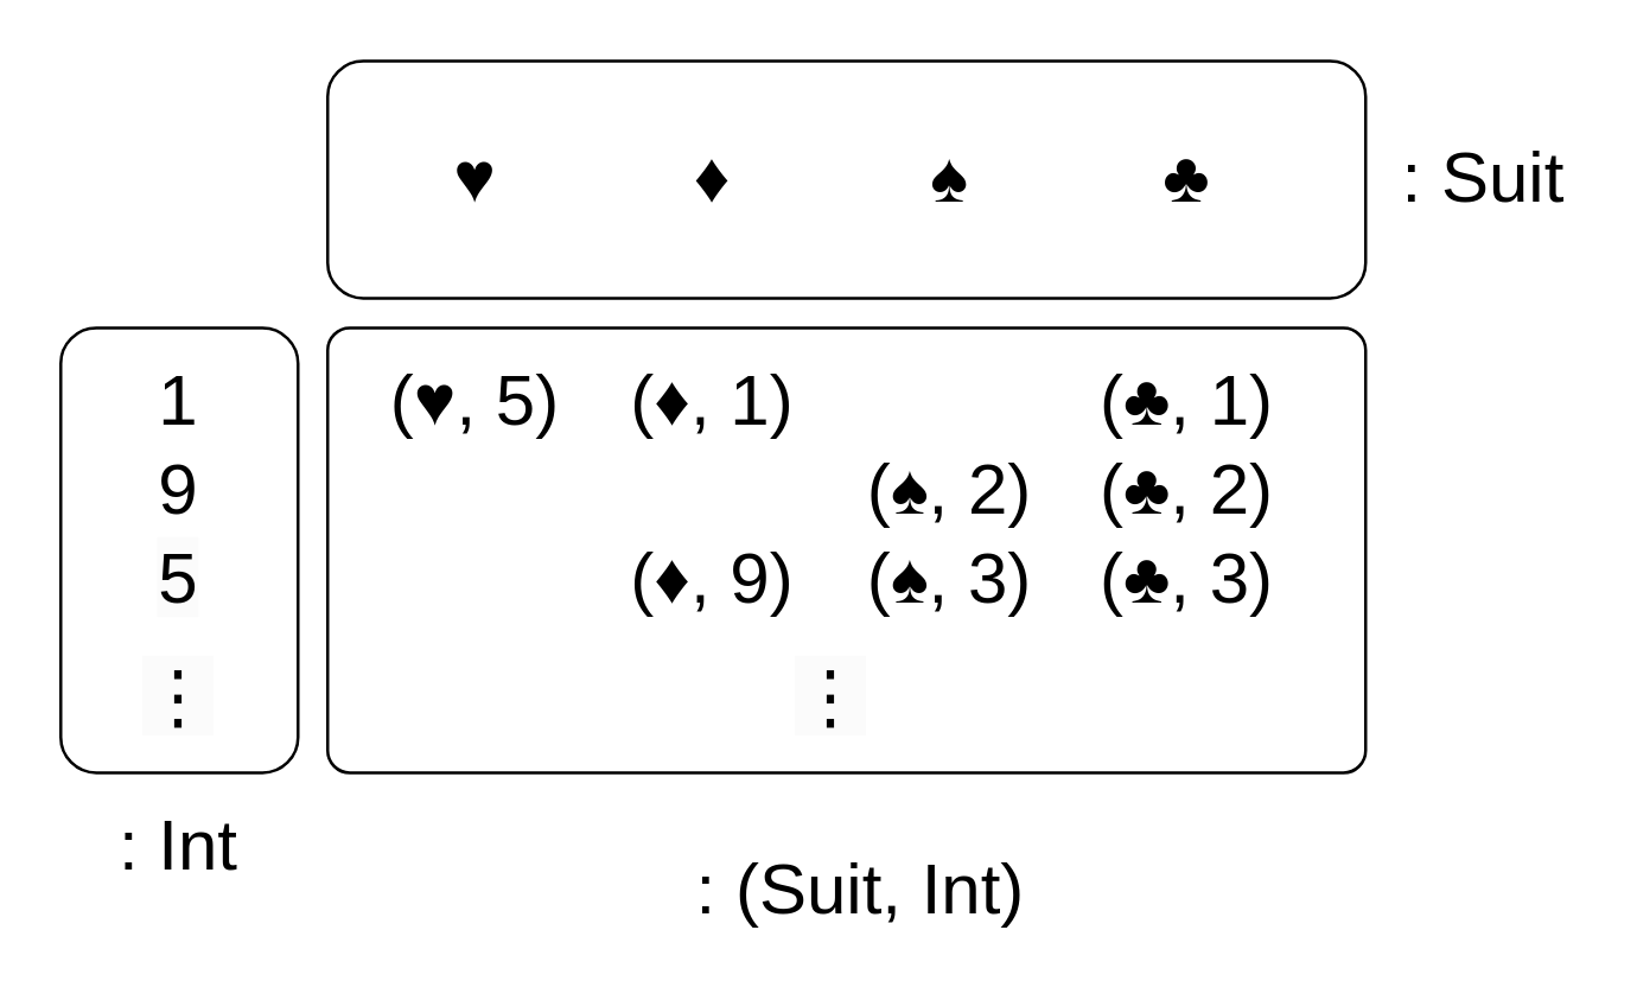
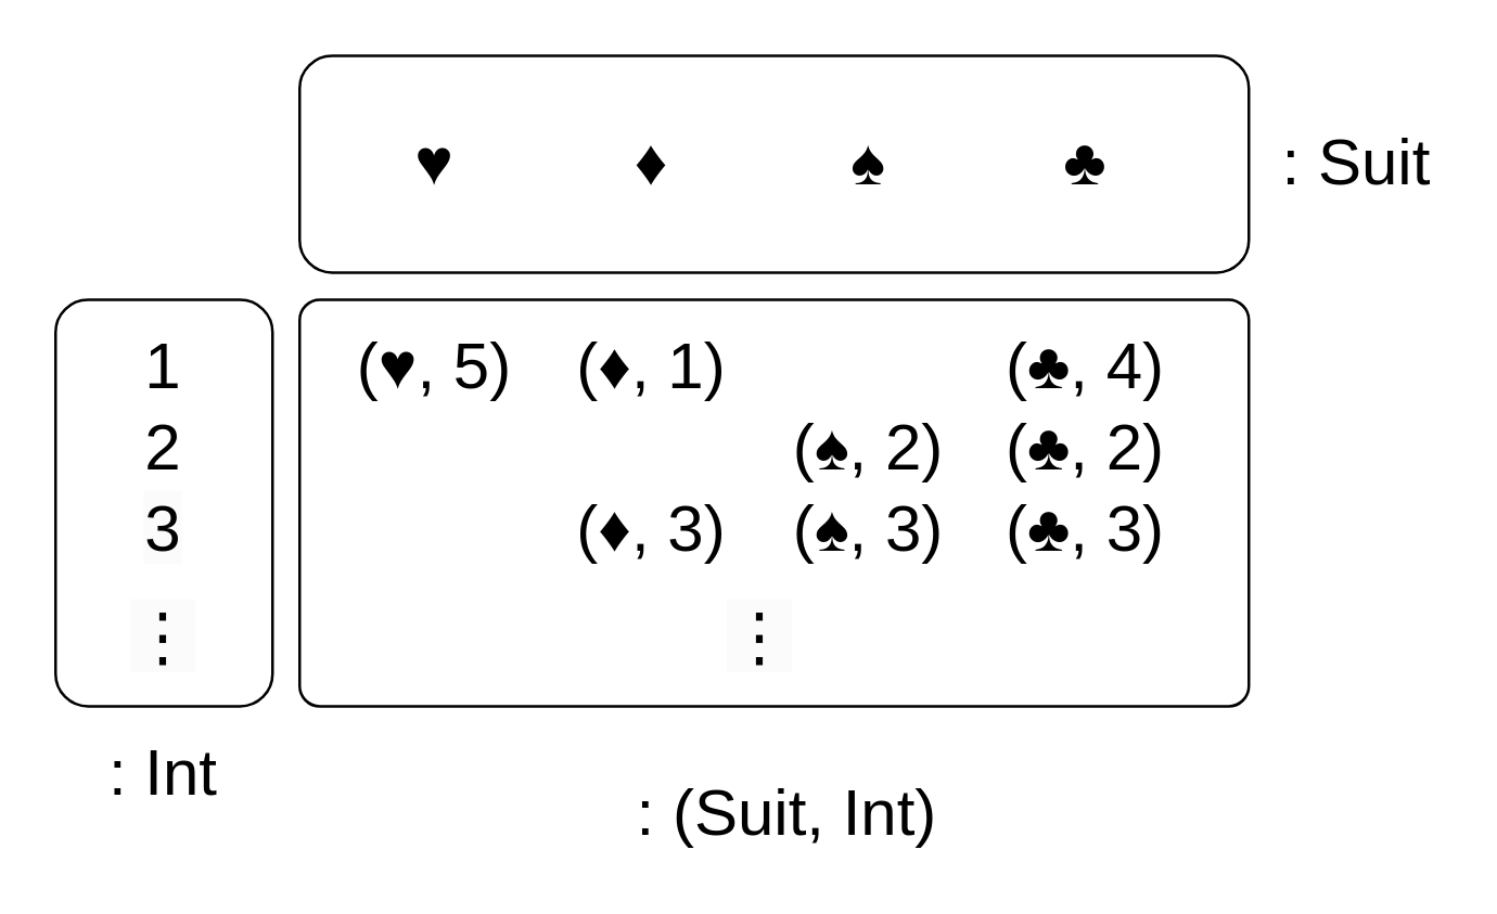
  <mxCell id="0" />
  <mxCell id="1" parent="0" />
  <mxCell id="2" value="" style="rounded=1;whiteSpace=wrap;html=1;" vertex="1" parent="1"><mxGeometry x="110" width="350" height="80" as="geometry" y="20" /></mxCell>
  <mxCell id="3" value="" style="rounded=1;whiteSpace=wrap;html=1;" vertex="1" parent="1"><mxGeometry y="110" width="80" height="150" as="geometry" x="20" /></mxCell>
  <mxCell id="4" value="" style="rounded=1;whiteSpace=wrap;html=1;arcSize=5;" vertex="1" parent="1"><mxGeometry x="110" y="110" width="350" height="150" as="geometry" /></mxCell>
  <mxCell id="5" value="♥️" style="text;html=1;strokeColor=none;fillColor=none;align=center;verticalAlign=middle;whiteSpace=wrap;rounded=0;fontSize=24;" vertex="1" parent="1"><mxGeometry x="140" y="45" width="40" height="30" as="geometry" /></mxCell>
  <mxCell id="6" value="♦️" style="text;html=1;strokeColor=none;fillColor=none;align=center;verticalAlign=middle;whiteSpace=wrap;rounded=0;fontSize=24;" vertex="1" parent="1"><mxGeometry x="220" y="45" width="40" height="30" as="geometry" /></mxCell>
  <mxCell id="7" value="♠️" style="text;html=1;strokeColor=none;fillColor=none;align=center;verticalAlign=middle;whiteSpace=wrap;rounded=0;fontSize=24;" vertex="1" parent="1"><mxGeometry x="300" y="45" width="40" height="30" as="geometry" /></mxCell>
  <mxCell id="8" value="♣️" style="text;html=1;strokeColor=none;fillColor=none;align=center;verticalAlign=middle;whiteSpace=wrap;rounded=0;fontSize=24;" vertex="1" parent="1"><mxGeometry x="380" y="45" width="40" height="30" as="geometry" /></mxCell>
  <mxCell id="9" value="1" style="text;html=1;strokeColor=none;fillColor=none;align=center;verticalAlign=middle;whiteSpace=wrap;rounded=0;fontSize=24;" vertex="1" parent="1"><mxGeometry x="30" y="120" width="60" height="30" as="geometry" /></mxCell>
- <mxCell id="10" value="9" style="text;html=1;strokeColor=none;fillColor=none;align=center;verticalAlign=middle;whiteSpace=wrap;rounded=0;fontSize=24;" vertex="1" parent="1"><mxGeometry x="30" y="150" width="60" height="30" as="geometry" /></mxCell>
- <mxCell id="11" value="&lt;meta charset=&quot;utf-8&quot; style=&quot;font-size: 24px;&quot;&gt;&lt;span style=&quot;color: rgb(0, 0, 0); font-family: Helvetica; font-size: 24px; font-style: normal; font-variant-ligatures: normal; font-variant-caps: normal; font-weight: 400; letter-spacing: normal; orphans: 2; text-align: center; text-indent: 0px; text-transform: none; widows: 2; word-spacing: 0px; -webkit-text-stroke-width: 0px; background-color: rgb(251, 251, 251); text-decoration-thickness: initial; text-decoration-style: initial; text-decoration-color: initial; float: none; display: inline !important;&quot;&gt;5&lt;/span&gt;" style="text;html=1;strokeColor=none;fillColor=none;align=center;verticalAlign=middle;whiteSpace=wrap;rounded=0;fontSize=24;" vertex="1" parent="1"><mxGeometry x="30" y="180" width="60" height="30" as="geometry" /></mxCell>
+ <mxCell id="10" value="2" style="text;html=1;strokeColor=none;fillColor=none;align=center;verticalAlign=middle;whiteSpace=wrap;rounded=0;fontSize=24;" vertex="1" parent="1"><mxGeometry x="30" y="150" width="60" height="30" as="geometry" /></mxCell>
+ <mxCell id="11" value="&lt;meta charset=&quot;utf-8&quot; style=&quot;font-size: 24px;&quot;&gt;&lt;span style=&quot;color: rgb(0, 0, 0); font-family: Helvetica; font-size: 24px; font-style: normal; font-variant-ligatures: normal; font-variant-caps: normal; font-weight: 400; letter-spacing: normal; orphans: 2; text-align: center; text-indent: 0px; text-transform: none; widows: 2; word-spacing: 0px; -webkit-text-stroke-width: 0px; background-color: rgb(251, 251, 251); text-decoration-thickness: initial; text-decoration-style: initial; text-decoration-color: initial; float: none; display: inline !important;&quot;&gt;3&lt;/span&gt;" style="text;html=1;strokeColor=none;fillColor=none;align=center;verticalAlign=middle;whiteSpace=wrap;rounded=0;fontSize=24;" vertex="1" parent="1"><mxGeometry x="30" y="180" width="60" height="30" as="geometry" /></mxCell>
  <mxCell id="12" value="&lt;span style=&quot;color: rgb(0, 0, 0); font-family: Helvetica; font-size: 24px; font-style: normal; font-variant-ligatures: normal; font-variant-caps: normal; font-weight: 400; letter-spacing: normal; orphans: 2; text-align: center; text-indent: 0px; text-transform: none; widows: 2; word-spacing: 0px; -webkit-text-stroke-width: 0px; background-color: rgb(251, 251, 251); text-decoration-thickness: initial; text-decoration-style: initial; text-decoration-color: initial; float: none; display: inline !important;&quot;&gt;⋮&lt;/span&gt;" style="text;html=1;strokeColor=none;fillColor=none;align=center;verticalAlign=middle;whiteSpace=wrap;rounded=0;fontSize=24;" vertex="1" parent="1"><mxGeometry x="30" y="220" width="60" height="30" as="geometry" /></mxCell>
  <mxCell id="13" value="(♥️, 5)" style="text;html=1;strokeColor=none;fillColor=none;align=center;verticalAlign=middle;whiteSpace=wrap;rounded=0;fontSize=24;" vertex="1" parent="1"><mxGeometry x="120" y="120" width="80" height="30" as="geometry" /></mxCell>
  <mxCell id="14" value="(♦️, 1)" style="text;html=1;strokeColor=none;fillColor=none;align=center;verticalAlign=middle;whiteSpace=wrap;rounded=0;fontSize=24;" vertex="1" parent="1"><mxGeometry x="200" y="120" width="80" height="30" as="geometry" /></mxCell>
- <mxCell id="15" value="(♦️, 9)" style="text;html=1;strokeColor=none;fillColor=none;align=center;verticalAlign=middle;whiteSpace=wrap;rounded=0;fontSize=24;" vertex="1" parent="1"><mxGeometry x="200" y="180" width="80" height="30" as="geometry" /></mxCell>
+ <mxCell id="15" value="(♦️, 3)" style="text;html=1;strokeColor=none;fillColor=none;align=center;verticalAlign=middle;whiteSpace=wrap;rounded=0;fontSize=24;" vertex="1" parent="1"><mxGeometry x="200" y="180" width="80" height="30" as="geometry" /></mxCell>
  <mxCell id="16" value="(♠️, 2)" style="text;html=1;strokeColor=none;fillColor=none;align=center;verticalAlign=middle;whiteSpace=wrap;rounded=0;fontSize=24;" vertex="1" parent="1"><mxGeometry x="280" y="150" width="80" height="30" as="geometry" /></mxCell>
  <mxCell id="17" value="(♠️, 3)" style="text;html=1;strokeColor=none;fillColor=none;align=center;verticalAlign=middle;whiteSpace=wrap;rounded=0;fontSize=24;" vertex="1" parent="1"><mxGeometry x="280" y="180" width="80" height="30" as="geometry" /></mxCell>
- <mxCell id="18" value="(♣️, 1)" style="text;html=1;strokeColor=none;fillColor=none;align=center;verticalAlign=middle;whiteSpace=wrap;rounded=0;fontSize=24;" vertex="1" parent="1"><mxGeometry x="360" y="120" width="80" height="30" as="geometry" /></mxCell>
+ <mxCell id="18" value="(♣️, 4)" style="text;html=1;strokeColor=none;fillColor=none;align=center;verticalAlign=middle;whiteSpace=wrap;rounded=0;fontSize=24;" vertex="1" parent="1"><mxGeometry x="360" y="120" width="80" height="30" as="geometry" /></mxCell>
  <mxCell id="19" value="(♣️, 2)" style="text;html=1;strokeColor=none;fillColor=none;align=center;verticalAlign=middle;whiteSpace=wrap;rounded=0;fontSize=24;" vertex="1" parent="1"><mxGeometry x="360" y="150" width="80" height="30" as="geometry" /></mxCell>
  <mxCell id="20" value="(♣️, 3)" style="text;html=1;strokeColor=none;fillColor=none;align=center;verticalAlign=middle;whiteSpace=wrap;rounded=0;fontSize=24;" vertex="1" parent="1"><mxGeometry x="360" y="180" width="80" height="30" as="geometry" /></mxCell>
  <mxCell id="21" value="&lt;span style=&quot;color: rgb(0, 0, 0); font-family: Helvetica; font-size: 24px; font-style: normal; font-variant-ligatures: normal; font-variant-caps: normal; font-weight: 400; letter-spacing: normal; orphans: 2; text-align: center; text-indent: 0px; text-transform: none; widows: 2; word-spacing: 0px; -webkit-text-stroke-width: 0px; background-color: rgb(251, 251, 251); text-decoration-thickness: initial; text-decoration-style: initial; text-decoration-color: initial; float: none; display: inline !important;&quot;&gt;⋮&lt;/span&gt;" style="text;html=1;strokeColor=none;fillColor=none;align=center;verticalAlign=middle;whiteSpace=wrap;rounded=0;fontSize=24;" vertex="1" parent="1"><mxGeometry x="250" y="220" width="60" height="30" as="geometry" /></mxCell>
  <mxCell id="22" value="&lt;font style=&quot;font-size: 24px;&quot;&gt;: Int&lt;/font&gt;" style="text;html=1;strokeColor=none;fillColor=none;align=center;verticalAlign=middle;whiteSpace=wrap;rounded=0;" vertex="1" parent="1"><mxGeometry x="30" y="270" width="60" height="30" as="geometry" /></mxCell>
  <mxCell id="23" value="&lt;font style=&quot;font-size: 24px;&quot;&gt;: Suit&lt;/font&gt;" style="text;html=1;strokeColor=none;fillColor=none;align=center;verticalAlign=middle;whiteSpace=wrap;rounded=0;" vertex="1" parent="1"><mxGeometry x="470" y="45" width="60" height="30" as="geometry" /></mxCell>
  <mxCell id="24" value="&lt;font style=&quot;font-size: 24px;&quot;&gt;: (Suit, Int)&lt;/font&gt;" style="text;html=1;strokeColor=none;fillColor=none;align=center;verticalAlign=middle;whiteSpace=wrap;rounded=0;" vertex="1" parent="1"><mxGeometry x="230" y="285" width="120" height="30" as="geometry" /></mxCell>
